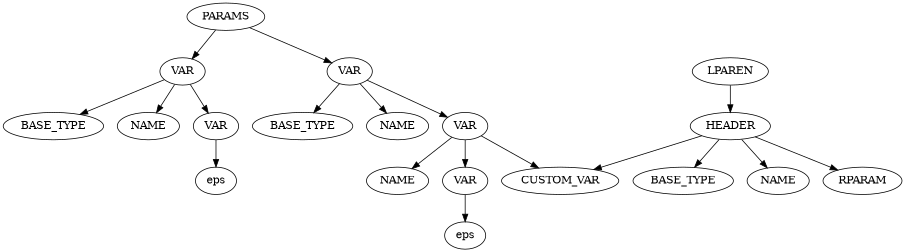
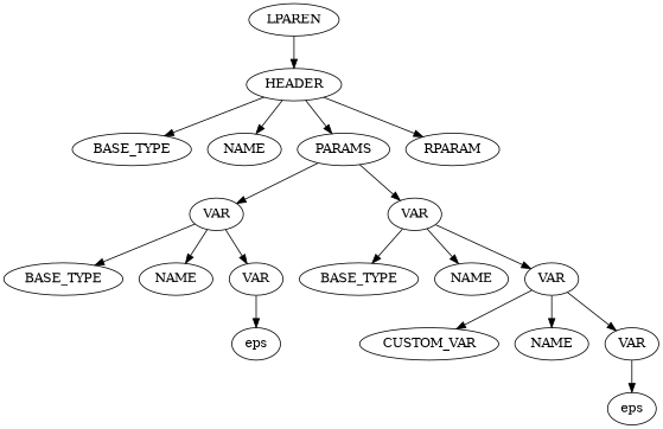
  digraph {
    n1 [label=HEADER]
    n2 [label=BASE_TYPE]
    n3 [label=NAME]
    n4 [label=PARAMS]
    n5 [label=RPARAM]
    n6 [label=LPAREN]
    n7 [label=VAR]
    n8 [label=VAR]
    n9 [label=BASE_TYPE]
    n10 [label=NAME]
    n11 [label=VAR]
    n12 [label=BASE_TYPE]
    n13 [label=NAME]
    n14 [label=VAR]
    n15 [label=eps]
    n16 [label=CUSTOM_VAR]
    n17 [label=NAME]
    n18 [label=VAR]
    n19 [label=eps]
    n1 -> n2
    n1 -> n3
-   n1 -> n16
+   n1 -> n4
    n1 -> n5
    n4 -> n7
    n4 -> n8
    n6 -> n1
    n7 -> n9
    n7 -> n10
    n7 -> n11
    n8 -> n12
    n8 -> n13
    n8 -> n14
    n11 -> n15
    n14 -> n16
    n14 -> n17
    n14 -> n18
    n18 -> n19
  }
